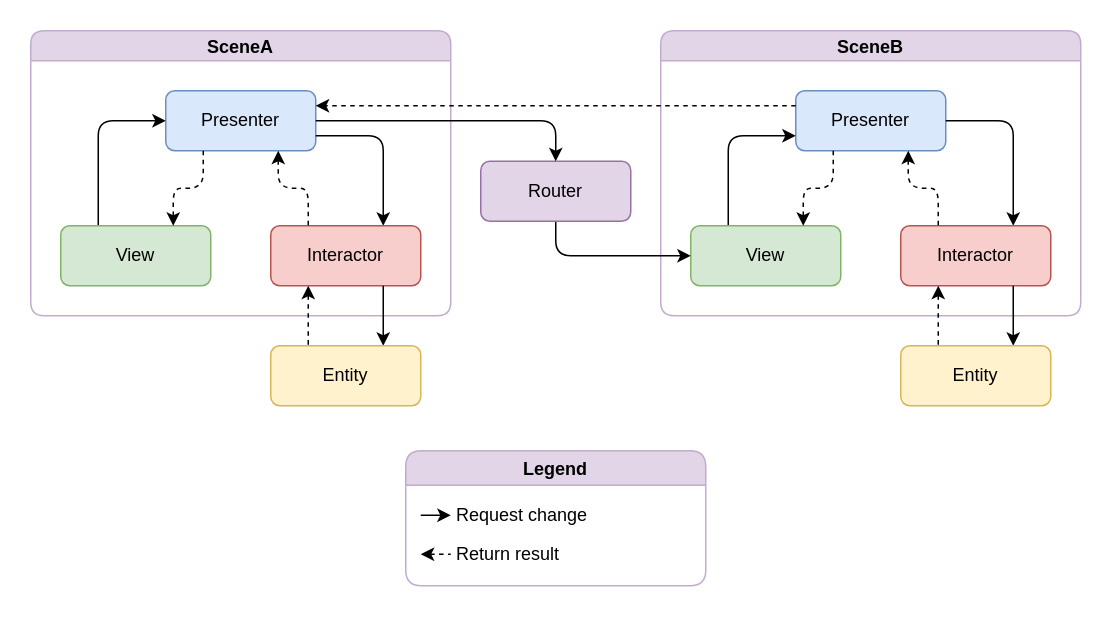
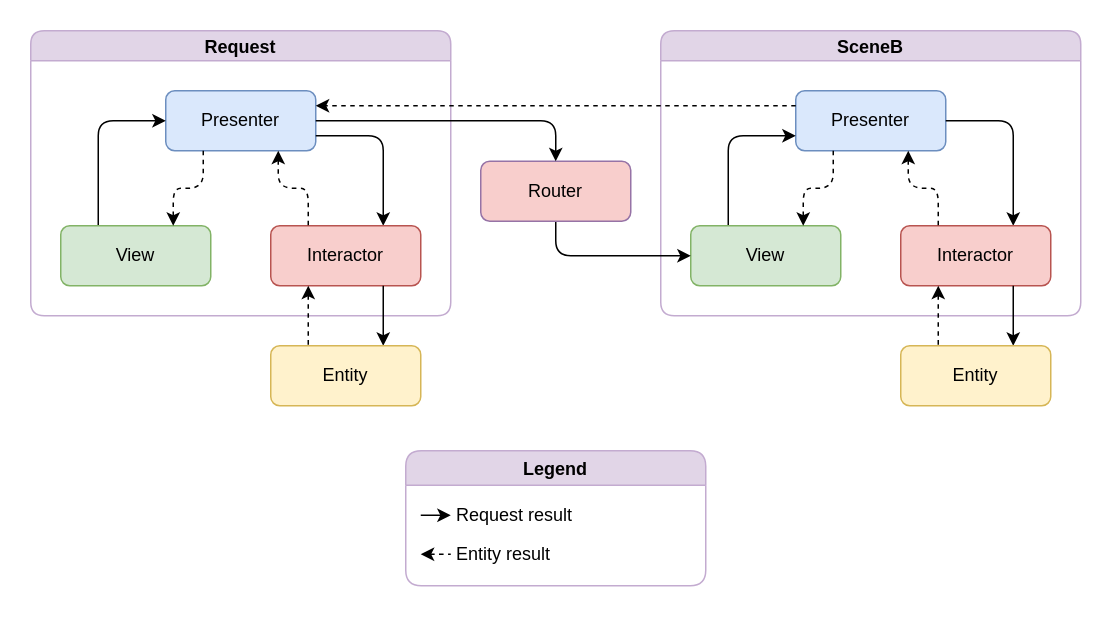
  <mxCell id="0" />
  <mxCell id="1" parent="0" />
- <mxCell id="2" value="SceneA" style="swimlane;startSize=20;horizontal=1;childLayout=treeLayout;horizontalTree=0;resizable=0;containerType=tree;fillColor=#E1D5E7;strokeColor=#C3ABD0;rounded=1;" vertex="1" parent="1"><mxGeometry x="20" y="20" width="280" height="190" as="geometry" /></mxCell>
+ <mxCell id="2" value="Request" style="swimlane;startSize=20;horizontal=1;childLayout=treeLayout;horizontalTree=0;resizable=0;containerType=tree;fillColor=#E1D5E7;strokeColor=#C3ABD0;rounded=1;" vertex="1" parent="1"><mxGeometry x="20" y="20" width="280" height="190" as="geometry" /></mxCell>
  <mxCell id="3" value="Presenter" style="whiteSpace=wrap;html=1;fillColor=#dae8fc;strokeColor=#6c8ebf;rounded=1;" vertex="1" parent="2"><mxGeometry x="90" y="40" width="100" height="40" as="geometry" /></mxCell>
  <mxCell id="4" style="edgeStyle=orthogonalEdgeStyle;rounded=1;orthogonalLoop=1;jettySize=auto;html=1;exitX=0.25;exitY=0;exitDx=0;exitDy=0;entryX=0;entryY=0.5;entryDx=0;entryDy=0;" edge="1" parent="2" source="5" target="3"><mxGeometry relative="1" as="geometry" /></mxCell>
  <mxCell id="5" value="View" style="whiteSpace=wrap;html=1;fillColor=#d5e8d4;strokeColor=#82b366;rounded=1;" vertex="1" parent="2"><mxGeometry x="20" y="130" width="100" height="40" as="geometry" /></mxCell>
  <mxCell id="6" value="" style="elbow=vertical;html=1;rounded=1;dashed=1;exitX=0.25;exitY=1;exitDx=0;exitDy=0;entryX=0.75;entryY=0;entryDx=0;entryDy=0;edgeStyle=orthogonalEdgeStyle;" edge="1" parent="2" source="3" target="5"><mxGeometry relative="1" as="geometry" /></mxCell>
  <mxCell id="7" style="edgeStyle=orthogonalEdgeStyle;rounded=1;orthogonalLoop=1;jettySize=auto;html=1;exitX=0.75;exitY=0;exitDx=0;exitDy=0;entryX=1;entryY=0.75;entryDx=0;entryDy=0;startArrow=classic;startFill=1;endArrow=none;endFill=0;" edge="1" parent="2" source="8" target="3"><mxGeometry relative="1" as="geometry" /></mxCell>
  <mxCell id="8" value="Interactor" style="whiteSpace=wrap;html=1;fillColor=#f8cecc;strokeColor=#b85450;rounded=1;" vertex="1" parent="2"><mxGeometry x="160" y="130" width="100" height="40" as="geometry" /></mxCell>
  <mxCell id="9" value="" style="elbow=vertical;html=1;rounded=1;exitX=0.75;exitY=1;exitDx=0;exitDy=0;entryX=0.25;entryY=0;entryDx=0;entryDy=0;endArrow=none;endFill=0;startArrow=classic;startFill=1;dashed=1;edgeStyle=orthogonalEdgeStyle;" edge="1" parent="2" source="3" target="8"><mxGeometry relative="1" as="geometry" /></mxCell>
  <mxCell id="10" style="edgeStyle=orthogonalEdgeStyle;curved=1;rounded=0;orthogonalLoop=1;jettySize=auto;html=1;exitX=0.75;exitY=0;exitDx=0;exitDy=0;entryX=0.75;entryY=1;entryDx=0;entryDy=0;startArrow=classic;startFill=1;endArrow=none;endFill=0;" edge="1" parent="1" source="11" target="8"><mxGeometry relative="1" as="geometry" /></mxCell>
  <mxCell id="11" value="Entity" style="whiteSpace=wrap;html=1;fillColor=#fff2cc;strokeColor=#d6b656;rounded=1;" vertex="1" parent="1"><mxGeometry x="180" y="230" width="100" height="40" as="geometry" /></mxCell>
  <mxCell id="12" value="SceneB" style="swimlane;startSize=20;horizontal=1;childLayout=treeLayout;horizontalTree=0;resizable=0;containerType=tree;fillColor=#E1D5E7;rounded=1;strokeColor=#C3ABD0;" vertex="1" parent="1"><mxGeometry x="440" y="20" width="280" height="190" as="geometry" /></mxCell>
  <mxCell id="13" value="Presenter" style="whiteSpace=wrap;html=1;fillColor=#dae8fc;strokeColor=#6c8ebf;rounded=1;glass=0;shadow=0;" vertex="1" parent="12"><mxGeometry x="90" y="40" width="100" height="40" as="geometry" /></mxCell>
  <mxCell id="14" style="edgeStyle=orthogonalEdgeStyle;rounded=1;orthogonalLoop=1;jettySize=auto;html=1;exitX=0.25;exitY=0;exitDx=0;exitDy=0;entryX=0;entryY=0.75;entryDx=0;entryDy=0;" edge="1" parent="12" source="15" target="13"><mxGeometry relative="1" as="geometry" /></mxCell>
  <mxCell id="15" value="View" style="whiteSpace=wrap;html=1;fillColor=#d5e8d4;strokeColor=#82b366;rounded=1;glass=0;shadow=0;" vertex="1" parent="12"><mxGeometry x="20" y="130" width="100" height="40" as="geometry" /></mxCell>
  <mxCell id="16" value="" style="html=1;rounded=1;dashed=1;exitX=0.25;exitY=1;exitDx=0;exitDy=0;entryX=0.75;entryY=0;entryDx=0;entryDy=0;edgeStyle=orthogonalEdgeStyle;" edge="1" parent="12" source="13" target="15"><mxGeometry relative="1" as="geometry" /></mxCell>
  <mxCell id="17" style="edgeStyle=orthogonalEdgeStyle;rounded=1;orthogonalLoop=1;jettySize=auto;html=1;exitX=0.75;exitY=0;exitDx=0;exitDy=0;entryX=1;entryY=0.5;entryDx=0;entryDy=0;startArrow=classic;startFill=1;endArrow=none;endFill=0;" edge="1" parent="12" source="18" target="13"><mxGeometry relative="1" as="geometry" /></mxCell>
  <mxCell id="18" value="Interactor" style="whiteSpace=wrap;html=1;fillColor=#f8cecc;strokeColor=#b85450;rounded=1;glass=0;shadow=0;" vertex="1" parent="12"><mxGeometry x="160" y="130" width="100" height="40" as="geometry" /></mxCell>
  <mxCell id="19" value="" style="elbow=vertical;html=1;rounded=1;exitX=0.75;exitY=1;exitDx=0;exitDy=0;entryX=0.25;entryY=0;entryDx=0;entryDy=0;startArrow=classic;startFill=1;endArrow=none;endFill=0;dashed=1;edgeStyle=orthogonalEdgeStyle;" edge="1" parent="12" source="13" target="18"><mxGeometry relative="1" as="geometry" /></mxCell>
  <mxCell id="20" style="edgeStyle=orthogonalEdgeStyle;curved=1;rounded=0;orthogonalLoop=1;jettySize=auto;html=1;exitX=0.75;exitY=0;exitDx=0;exitDy=0;entryX=0.75;entryY=1;entryDx=0;entryDy=0;endArrow=none;endFill=0;startArrow=classic;startFill=1;" edge="1" parent="1" source="21" target="18"><mxGeometry relative="1" as="geometry" /></mxCell>
  <mxCell id="21" value="Entity" style="whiteSpace=wrap;html=1;fillColor=#fff2cc;strokeColor=#d6b656;rounded=1;glass=0;shadow=0;" vertex="1" parent="1"><mxGeometry x="600" y="230" width="100" height="40" as="geometry" /></mxCell>
  <mxCell id="22" style="edgeStyle=orthogonalEdgeStyle;rounded=1;orthogonalLoop=1;jettySize=auto;html=1;exitX=0.5;exitY=1;exitDx=0;exitDy=0;entryX=0;entryY=0.5;entryDx=0;entryDy=0;" edge="1" parent="1" source="23" target="15"><mxGeometry relative="1" as="geometry" /></mxCell>
- <mxCell id="23" value="Router" style="whiteSpace=wrap;html=1;fillColor=#e1d5e7;strokeColor=#9673a6;rounded=1;glass=0;shadow=0;" vertex="1" parent="1"><mxGeometry x="320" y="107" width="100" height="40" as="geometry" /></mxCell>
+ <mxCell id="23" value="Router" style="whiteSpace=wrap;html=1;fillColor=#f8cecc;strokeColor=#9673a6;rounded=1;glass=0;shadow=0;" vertex="1" parent="1"><mxGeometry x="320" y="107" width="100" height="40" as="geometry" /></mxCell>
  <mxCell id="24" style="edgeStyle=orthogonalEdgeStyle;rounded=1;orthogonalLoop=1;jettySize=auto;html=1;exitX=1;exitY=0.5;exitDx=0;exitDy=0;entryX=0.5;entryY=0;entryDx=0;entryDy=0;" edge="1" parent="1" source="3" target="23"><mxGeometry relative="1" as="geometry" /></mxCell>
  <mxCell id="25" style="edgeStyle=orthogonalEdgeStyle;rounded=0;orthogonalLoop=1;jettySize=auto;html=1;exitX=0;exitY=0.25;exitDx=0;exitDy=0;entryX=1;entryY=0.25;entryDx=0;entryDy=0;dashed=1;" edge="1" parent="1" source="13" target="3"><mxGeometry relative="1" as="geometry" /></mxCell>
  <mxCell id="26" style="edgeStyle=orthogonalEdgeStyle;curved=1;rounded=0;orthogonalLoop=1;jettySize=auto;html=1;exitX=0.25;exitY=1;exitDx=0;exitDy=0;entryX=0.25;entryY=0;entryDx=0;entryDy=0;startArrow=classic;startFill=1;endArrow=none;endFill=0;dashed=1;" edge="1" parent="1" source="8" target="11"><mxGeometry relative="1" as="geometry" /></mxCell>
  <mxCell id="27" style="edgeStyle=orthogonalEdgeStyle;curved=1;rounded=0;orthogonalLoop=1;jettySize=auto;html=1;exitX=0.25;exitY=1;exitDx=0;exitDy=0;entryX=0.25;entryY=0;entryDx=0;entryDy=0;dashed=1;startArrow=classic;startFill=1;endArrow=none;endFill=0;" edge="1" parent="1" source="18" target="21"><mxGeometry relative="1" as="geometry" /></mxCell>
  <mxCell id="28" value="" style="endArrow=none;html=1;rounded=0;dashed=1;curved=1;elbow=vertical;startArrow=classic;startFill=1;" edge="1" parent="1"><mxGeometry width="50" height="50" relative="1" as="geometry"><mxPoint x="280" y="369" as="sourcePoint" /><mxPoint x="300" y="369" as="targetPoint" /></mxGeometry></mxCell>
- <mxCell id="29" value="Return result" style="text;html=1;strokeColor=none;fillColor=none;align=left;verticalAlign=middle;whiteSpace=wrap;rounded=0;spacingLeft=2;" vertex="1" parent="1"><mxGeometry x="300" y="354" width="100" height="30" as="geometry" /></mxCell>
+ <mxCell id="29" value="Entity result" style="text;html=1;strokeColor=none;fillColor=none;align=left;verticalAlign=middle;whiteSpace=wrap;rounded=0;spacingLeft=2;" vertex="1" parent="1"><mxGeometry x="300" y="354" width="100" height="30" as="geometry" /></mxCell>
  <mxCell id="30" value="" style="endArrow=classic;html=1;rounded=0;curved=1;elbow=vertical;endFill=1;" edge="1" parent="1"><mxGeometry width="50" height="50" relative="1" as="geometry"><mxPoint x="280" y="343" as="sourcePoint" /><mxPoint x="300" y="343" as="targetPoint" /></mxGeometry></mxCell>
- <mxCell id="31" value="Request change" style="text;html=1;strokeColor=none;fillColor=none;align=left;verticalAlign=middle;whiteSpace=wrap;rounded=0;spacingLeft=2;" vertex="1" parent="1"><mxGeometry x="300" y="328" width="100" height="30" as="geometry" /></mxCell>
+ <mxCell id="31" value="Request result" style="text;html=1;strokeColor=none;fillColor=none;align=left;verticalAlign=middle;whiteSpace=wrap;rounded=0;spacingLeft=2;" vertex="1" parent="1"><mxGeometry x="300" y="328" width="100" height="30" as="geometry" /></mxCell>
  <mxCell id="32" value="Legend" style="swimlane;fillColor=#E1D5E7;rounded=1;strokeColor=#C3ABD0;" vertex="1" parent="1"><mxGeometry x="270" y="300" width="200" height="90" as="geometry"><mxRectangle x="250" y="990" width="100" height="30" as="alternateBounds" /></mxGeometry></mxCell>
